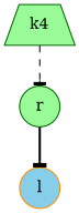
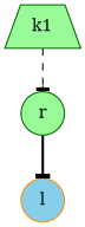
  digraph {
    node [color=darkgreen fillcolor=palegreen shape=circle style=filled]
    edge [arrowhead=tee]
-   n1 [label=k4 shape=trapezium]
+   n1 [label=k1 shape=trapezium]
    r
    l [color=darkorange fillcolor=skyblue]
    n1 -> r [style=dashed]
    r -> l [style=bold]
  }
